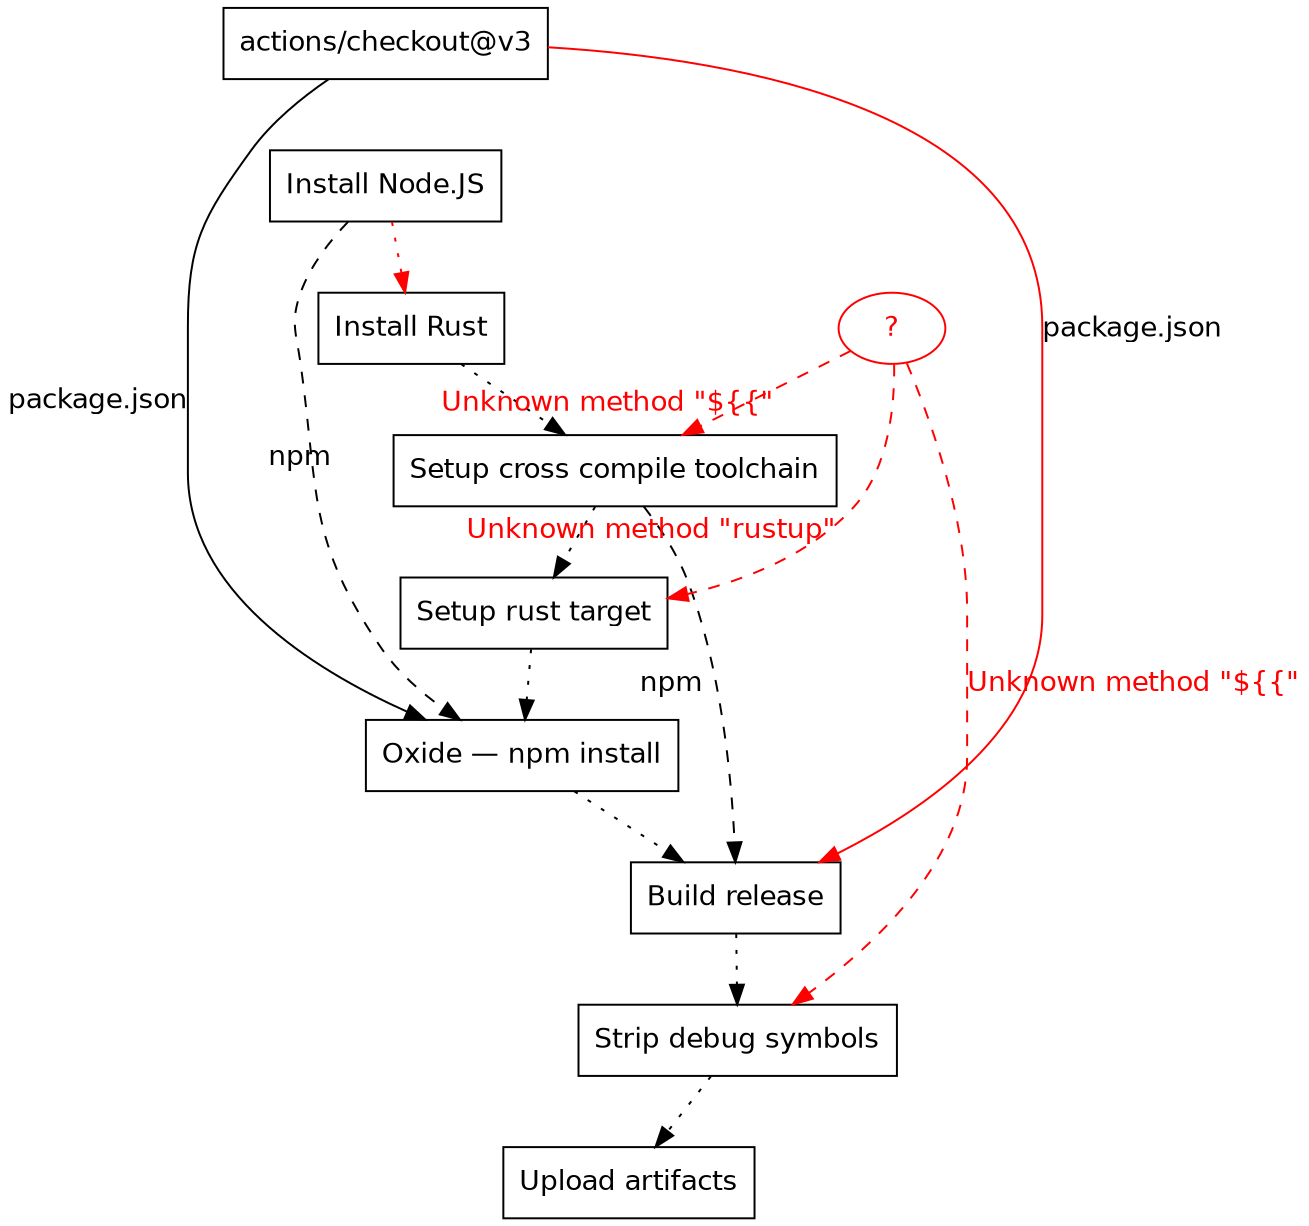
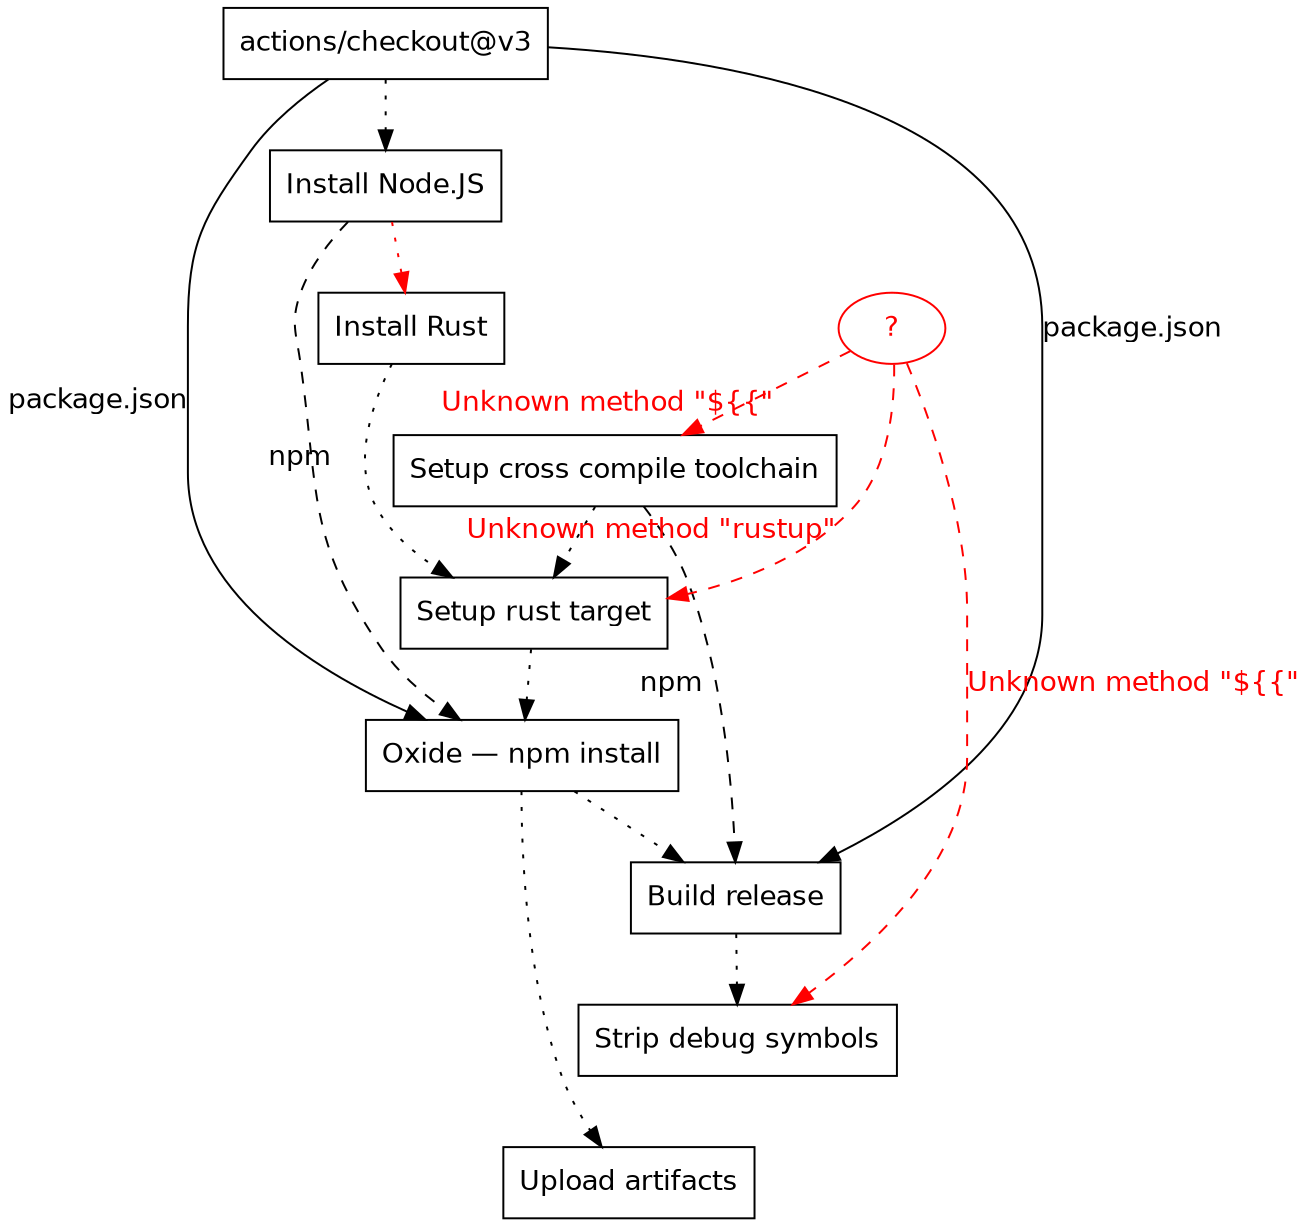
  digraph {
    fontname="DejaVu Sans"
    node [fontname="DejaVu Sans" shape=rect]
    edge [fontname="DejaVu Sans" style=dotted]
    "actions/checkout@v3"
    "Install Node.JS"
    "Oxide — npm install"
    "Build release"
    "Install Rust"
    "Strip debug symbols"
    "Setup cross compile toolchain"
    "Setup rust target"
    "Upload artifacts"
    "?" [color=red fontcolor=red shape=ellipse]
+   "actions/checkout@v3" -> "Install Node.JS"
    "actions/checkout@v3" -> "Oxide — npm install" [decorate=false xlabel="package.json" style=""]
-   "actions/checkout@v3" -> "Build release" [decorate=false xlabel="package.json" color=red style=""]
+   "actions/checkout@v3" -> "Build release" [decorate=false xlabel="package.json" style=""]
    "Install Node.JS" -> "Oxide — npm install" [style=dashed xlabel=npm]
    "Install Node.JS" -> "Install Rust" [color=red]
    "Oxide — npm install" -> "Build release"
    "Build release" -> "Strip debug symbols"
-   "Install Rust" -> "Setup cross compile toolchain"
-   "Strip debug symbols" -> "Upload artifacts"
+   "Install Rust" -> "Setup rust target"
+   "Oxide — npm install" -> "Upload artifacts"
    "Setup cross compile toolchain" -> "Build release" [style=dashed xlabel=npm]
    "Setup cross compile toolchain" -> "Setup rust target"
    "Setup rust target" -> "Oxide — npm install"
    "?" -> "Strip debug symbols" [color=red fontcolor=red style=dashed xlabel="Unknown method \"${{\""]
    "?" -> "Setup cross compile toolchain" [color=red fontcolor=red style=dashed xlabel="Unknown method \"${{\""]
    "?" -> "Setup rust target" [color=red fontcolor=red style=dashed xlabel="Unknown method \"rustup\""]
  }
